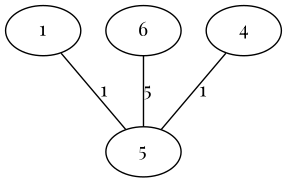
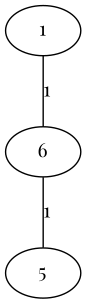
  graph {
    fontname="Playfair Display"
    node [fontname="Playfair Display"]
    edge [fontname="Playfair Display"]
    1
    5
    n3 [label=6]
-   4
-   1 -- 5 [label=1]
-   n3 -- 5 [label=5]
-   4 -- 5 [label=1]
+   1 -- n3 [label=1]
+   n3 -- 5 [label=1]
  }
